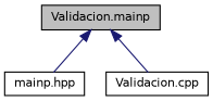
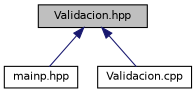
  digraph {
    node [color=black fillcolor=white fontname=Helvetica fontsize=10 shape=record style=filled]
    edge [color=midnightblue dir=back fontname=Helvetica fontsize=10 labelfontname=Helvetica labelfontsize=10 style=solid]
-   n1 [fillcolor=grey75 fontcolor=black height=0.2 label="Validacion.mainp" width=0.4]
+   n1 [fillcolor=grey75 fontcolor=black height=0.2 label="Validacion.hpp" width=0.4]
    n2 [height=0.2 label="mainp.hpp" width=0.4]
    n3 [height=0.2 label="Validacion.cpp" width=0.4]
    n1 -> n2
    n1 -> n3
  }
